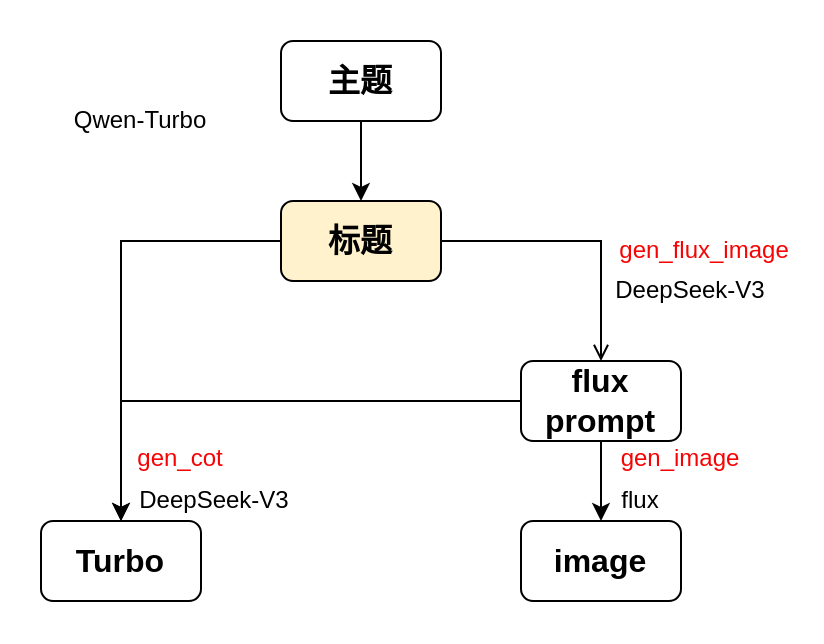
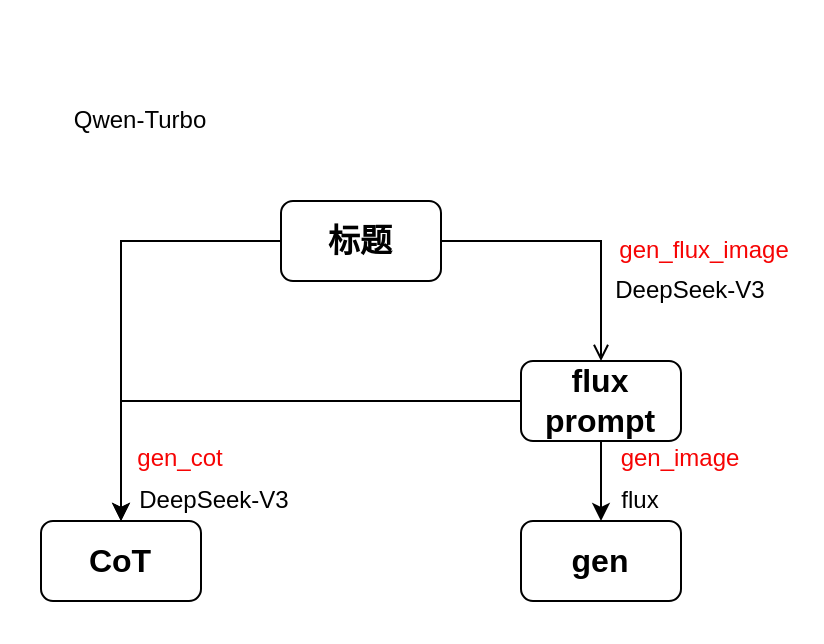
  <mxCell id="0" />
  <mxCell id="1" parent="0" />
- <mxCell id="2" value="" style="edgeStyle=orthogonalEdgeStyle;rounded=0;orthogonalLoop=1;jettySize=auto;html=1;" parent="1" source="3" target="6" edge="1"><mxGeometry relative="1" as="geometry" /></mxCell>
- <mxCell id="3" value="&lt;font style=&quot;font-size: 16px;&quot;&gt;&lt;b&gt;主题&lt;/b&gt;&lt;/font&gt;" style="rounded=1;whiteSpace=wrap;html=1;" parent="1" vertex="1"><mxGeometry x="140" y="20" width="80" height="40" as="geometry" /></mxCell>
  <mxCell id="4" value="" style="edgeStyle=orthogonalEdgeStyle;rounded=0;orthogonalLoop=1;jettySize=auto;html=1;endArrow=open;" parent="1" source="6" target="10" edge="1"><mxGeometry relative="1" as="geometry" /></mxCell>
  <mxCell id="5" value="" style="edgeStyle=orthogonalEdgeStyle;rounded=0;orthogonalLoop=1;jettySize=auto;html=1;" parent="1" source="6" target="11" edge="1"><mxGeometry relative="1" as="geometry" /></mxCell>
- <mxCell id="6" value="&lt;font style=&quot;font-size: 16px;&quot;&gt;&lt;b&gt;标题&lt;/b&gt;&lt;/font&gt;" style="rounded=1;whiteSpace=wrap;html=1;fillColor=#fff2cc;" parent="1" vertex="1"><mxGeometry x="140" y="100" width="80" height="40" as="geometry" /></mxCell>
+ <mxCell id="6" value="&lt;font style=&quot;font-size: 16px;&quot;&gt;&lt;b&gt;标题&lt;/b&gt;&lt;/font&gt;" style="rounded=1;whiteSpace=wrap;html=1;" parent="1" vertex="1"><mxGeometry x="140" y="100" width="80" height="40" as="geometry" /></mxCell>
  <mxCell id="7" value="Qwen-Turbo" style="text;html=1;align=center;verticalAlign=middle;whiteSpace=wrap;rounded=0;" parent="1" vertex="1"><mxGeometry x="25" y="45" width="90" height="30" as="geometry" /></mxCell>
  <mxCell id="8" value="" style="edgeStyle=orthogonalEdgeStyle;rounded=0;orthogonalLoop=1;jettySize=auto;html=1;" parent="1" source="10" target="13" edge="1"><mxGeometry relative="1" as="geometry" /></mxCell>
  <mxCell id="9" style="edgeStyle=orthogonalEdgeStyle;rounded=0;orthogonalLoop=1;jettySize=auto;html=1;entryX=0.5;entryY=0;entryDx=0;entryDy=0;" parent="1" source="10" target="11" edge="1"><mxGeometry relative="1" as="geometry" /></mxCell>
  <mxCell id="10" value="&lt;font style=&quot;font-size: 16px;&quot;&gt;&lt;b&gt;flux prompt&lt;/b&gt;&lt;/font&gt;" style="rounded=1;whiteSpace=wrap;html=1;" parent="1" vertex="1"><mxGeometry x="260" y="180" width="80" height="40" as="geometry" /></mxCell>
- <mxCell id="11" value="&lt;font style=&quot;font-size: 16px;&quot;&gt;&lt;b&gt;Turbo&lt;/b&gt;&lt;/font&gt;" style="rounded=1;whiteSpace=wrap;html=1;" parent="1" vertex="1"><mxGeometry x="20" y="260" width="80" height="40" as="geometry" /></mxCell>
+ <mxCell id="11" value="&lt;font style=&quot;font-size: 16px;&quot;&gt;&lt;b&gt;CoT&lt;/b&gt;&lt;/font&gt;" style="rounded=1;whiteSpace=wrap;html=1;" parent="1" vertex="1"><mxGeometry x="20" y="260" width="80" height="40" as="geometry" /></mxCell>
  <mxCell id="12" value="DeepSeek-V3" style="text;html=1;align=center;verticalAlign=middle;whiteSpace=wrap;rounded=0;" parent="1" vertex="1"><mxGeometry x="300" y="130" width="90" height="30" as="geometry" /></mxCell>
- <mxCell id="13" value="&lt;font style=&quot;font-size: 16px;&quot;&gt;&lt;b&gt;image&lt;/b&gt;&lt;/font&gt;" style="rounded=1;whiteSpace=wrap;html=1;" parent="1" vertex="1"><mxGeometry x="260" y="260" width="80" height="40" as="geometry" /></mxCell>
+ <mxCell id="13" value="&lt;font style=&quot;font-size: 16px;&quot;&gt;&lt;b&gt;gen&lt;/b&gt;&lt;/font&gt;" style="rounded=1;whiteSpace=wrap;html=1;" parent="1" vertex="1"><mxGeometry x="260" y="260" width="80" height="40" as="geometry" /></mxCell>
  <mxCell id="14" value="flux" style="text;html=1;align=center;verticalAlign=middle;whiteSpace=wrap;rounded=0;" parent="1" vertex="1"><mxGeometry x="290" y="235" width="60" height="30" as="geometry" /></mxCell>
  <mxCell id="15" value="DeepSeek-V3" style="text;html=1;align=center;verticalAlign=middle;whiteSpace=wrap;rounded=0;" parent="1" vertex="1"><mxGeometry x="62" y="235" width="90" height="30" as="geometry" /></mxCell>
  <mxCell id="16" value="&lt;font color=&quot;#f60404&quot;&gt;gen_flux_image&lt;/font&gt;" style="text;html=1;align=center;verticalAlign=middle;whiteSpace=wrap;rounded=0;" vertex="1" parent="1"><mxGeometry x="322" y="110" width="60" height="30" as="geometry" /></mxCell>
  <mxCell id="17" value="&lt;font color=&quot;#f60404&quot;&gt;gen_image&lt;/font&gt;" style="text;html=1;align=center;verticalAlign=middle;whiteSpace=wrap;rounded=0;" vertex="1" parent="1"><mxGeometry x="310" y="214" width="60" height="30" as="geometry" /></mxCell>
  <mxCell id="18" value="&lt;font color=&quot;#f60404&quot;&gt;gen_cot&lt;/font&gt;" style="text;html=1;align=center;verticalAlign=middle;whiteSpace=wrap;rounded=0;" vertex="1" parent="1"><mxGeometry x="60" y="214" width="60" height="30" as="geometry" /></mxCell>
